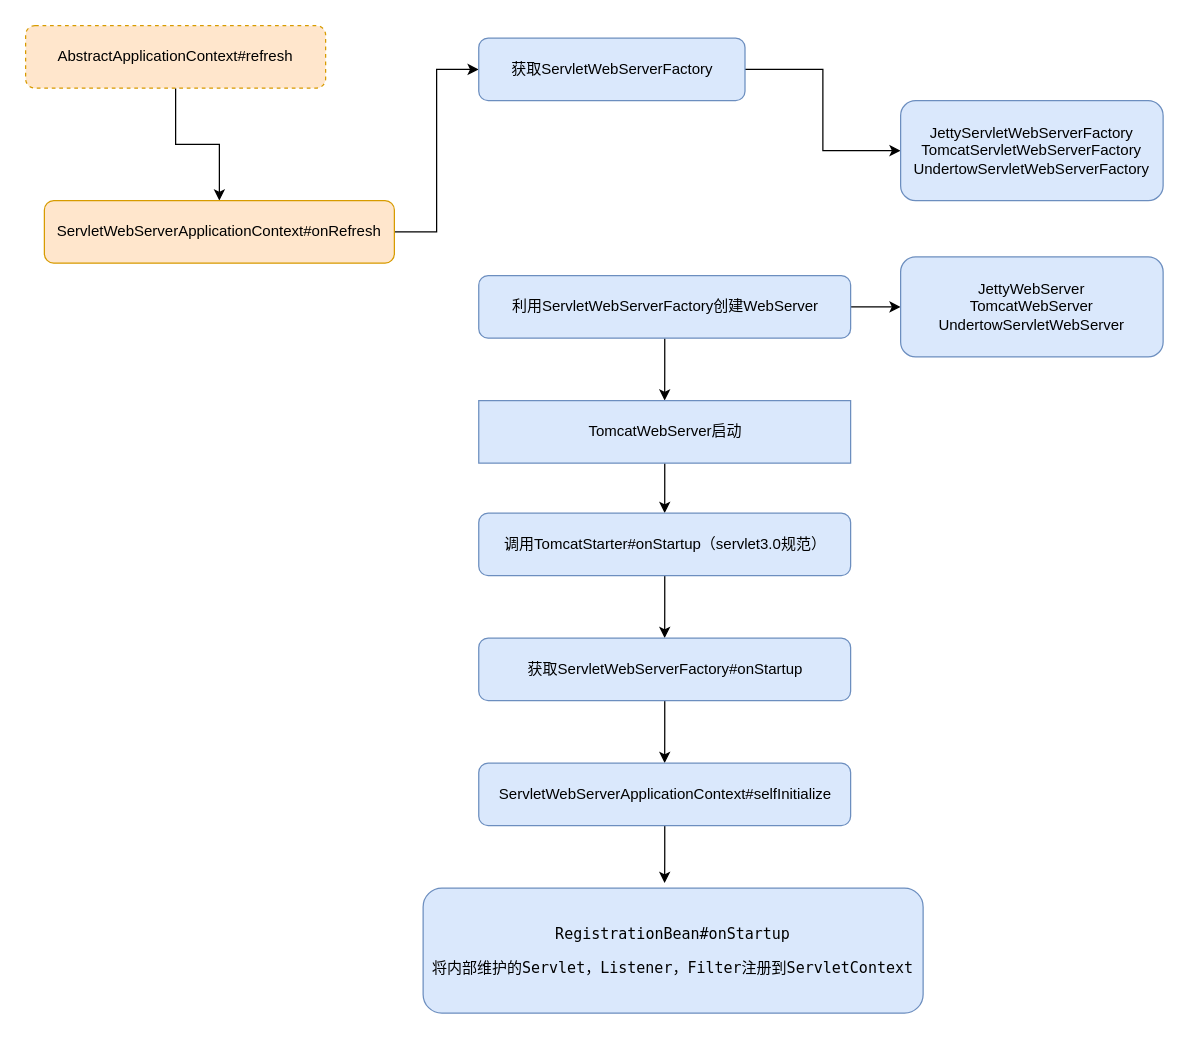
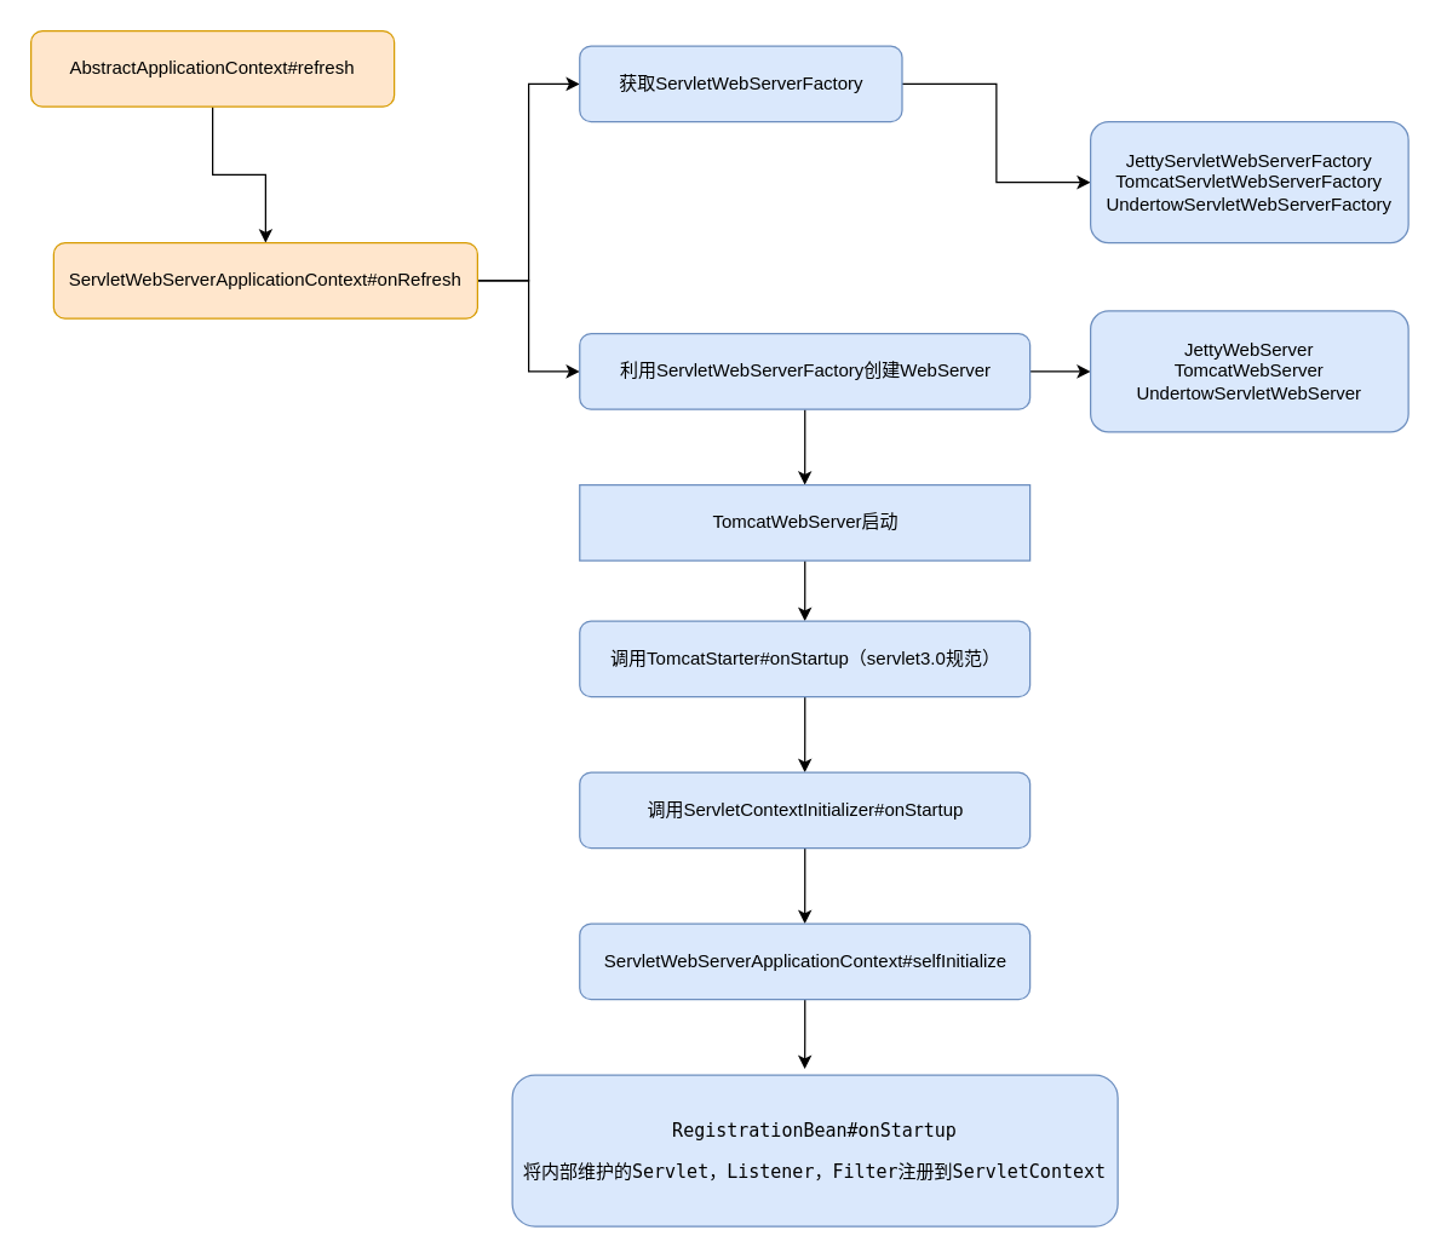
  <mxCell id="0" />
  <mxCell id="1" parent="0" />
  <mxCell id="2" style="edgeStyle=orthogonalEdgeStyle;rounded=0;orthogonalLoop=1;jettySize=auto;html=1;" edge="1" parent="1" source="3" target="6"><mxGeometry relative="1" as="geometry" /></mxCell>
- <mxCell id="3" value="AbstractApplicationContext#refresh" style="rounded=1;whiteSpace=wrap;html=1;fillColor=#ffe6cc;strokeColor=#d79b00;dashed=1;" vertex="1" parent="1"><mxGeometry x="20" y="20" width="240" height="50" as="geometry" /></mxCell>
+ <mxCell id="3" value="AbstractApplicationContext#refresh" style="rounded=1;whiteSpace=wrap;html=1;fillColor=#ffe6cc;strokeColor=#d79b00;" vertex="1" parent="1"><mxGeometry x="20" y="20" width="240" height="50" as="geometry" /></mxCell>
  <mxCell id="4" style="edgeStyle=orthogonalEdgeStyle;rounded=0;orthogonalLoop=1;jettySize=auto;html=1;exitX=1;exitY=0.5;exitDx=0;exitDy=0;entryX=0;entryY=0.5;entryDx=0;entryDy=0;" edge="1" parent="1" source="6" target="8"><mxGeometry relative="1" as="geometry" /></mxCell>
+ <mxCell id="5" style="edgeStyle=orthogonalEdgeStyle;rounded=0;orthogonalLoop=1;jettySize=auto;html=1;exitX=1;exitY=0.5;exitDx=0;exitDy=0;entryX=0;entryY=0.5;entryDx=0;entryDy=0;" edge="1" parent="1" source="6" target="11"><mxGeometry relative="1" as="geometry" /></mxCell>
  <mxCell id="6" value="ServletWebServerApplicationContext#onRefresh" style="rounded=1;whiteSpace=wrap;html=1;fillColor=#ffe6cc;strokeColor=#d79b00;" vertex="1" parent="1"><mxGeometry x="35" y="160" width="280" height="50" as="geometry" /></mxCell>
  <mxCell id="7" style="edgeStyle=orthogonalEdgeStyle;rounded=0;orthogonalLoop=1;jettySize=auto;html=1;exitX=1;exitY=0.5;exitDx=0;exitDy=0;entryX=0;entryY=0.5;entryDx=0;entryDy=0;" edge="1" parent="1" source="8" target="12"><mxGeometry relative="1" as="geometry" /></mxCell>
  <mxCell id="8" value="获取ServletWebServerFactory" style="rounded=1;whiteSpace=wrap;html=1;fillColor=#dae8fc;strokeColor=#6c8ebf;" vertex="1" parent="1"><mxGeometry x="382.5" y="30" width="213" height="50" as="geometry" /></mxCell>
  <mxCell id="9" style="edgeStyle=orthogonalEdgeStyle;rounded=0;orthogonalLoop=1;jettySize=auto;html=1;exitX=1;exitY=0.5;exitDx=0;exitDy=0;entryX=0;entryY=0.5;entryDx=0;entryDy=0;" edge="1" parent="1" source="11" target="13"><mxGeometry relative="1" as="geometry" /></mxCell>
  <mxCell id="10" style="edgeStyle=orthogonalEdgeStyle;rounded=0;orthogonalLoop=1;jettySize=auto;html=1;entryX=0.5;entryY=0;entryDx=0;entryDy=0;" edge="1" parent="1" source="11" target="15"><mxGeometry relative="1" as="geometry" /></mxCell>
  <mxCell id="11" value="利用ServletWebServerFactory创建WebServer" style="rounded=1;whiteSpace=wrap;html=1;fillColor=#dae8fc;strokeColor=#6c8ebf;" vertex="1" parent="1"><mxGeometry x="382.5" y="220" width="297.5" height="50" as="geometry" /></mxCell>
  <mxCell id="12" value="&lt;div&gt;JettyServletWebServerFactory&lt;/div&gt;&lt;div&gt;TomcatServletWebServerFactory&lt;/div&gt;&lt;div&gt;UndertowServletWebServerFactory&lt;/div&gt;" style="rounded=1;whiteSpace=wrap;html=1;fillColor=#dae8fc;strokeColor=#6c8ebf;" vertex="1" parent="1"><mxGeometry x="720" y="80" width="210" height="80" as="geometry" /></mxCell>
  <mxCell id="13" value="&lt;div&gt;JettyWebServer&lt;/div&gt;&lt;div&gt;TomcatWebServer&lt;/div&gt;&lt;div&gt;UndertowServletWebServer&lt;/div&gt;" style="rounded=1;whiteSpace=wrap;html=1;fillColor=#dae8fc;strokeColor=#6c8ebf;" vertex="1" parent="1"><mxGeometry x="720" y="205" width="210" height="80" as="geometry" /></mxCell>
  <mxCell id="14" style="edgeStyle=orthogonalEdgeStyle;rounded=0;orthogonalLoop=1;jettySize=auto;html=1;entryX=0.5;entryY=0;entryDx=0;entryDy=0;" edge="1" parent="1" source="15" target="17"><mxGeometry relative="1" as="geometry" /></mxCell>
  <mxCell id="15" value="TomcatWebServer启动" style="whiteSpace=wrap;html=1;fillColor=#dae8fc;strokeColor=#6c8ebf;rounded=0;" vertex="1" parent="1"><mxGeometry x="382.5" y="320" width="297.5" height="50" as="geometry" /></mxCell>
  <mxCell id="16" style="edgeStyle=orthogonalEdgeStyle;rounded=0;orthogonalLoop=1;jettySize=auto;html=1;entryX=0.5;entryY=0;entryDx=0;entryDy=0;" edge="1" parent="1" source="17" target="19"><mxGeometry relative="1" as="geometry" /></mxCell>
  <mxCell id="17" value="调用TomcatStarter#onStartup（servlet3.0规范）" style="rounded=1;whiteSpace=wrap;html=1;fillColor=#dae8fc;strokeColor=#6c8ebf;" vertex="1" parent="1"><mxGeometry x="382.5" y="410" width="297.5" height="50" as="geometry" /></mxCell>
  <mxCell id="18" style="edgeStyle=orthogonalEdgeStyle;rounded=0;orthogonalLoop=1;jettySize=auto;html=1;entryX=0.5;entryY=0;entryDx=0;entryDy=0;" edge="1" parent="1" source="19" target="21"><mxGeometry relative="1" as="geometry" /></mxCell>
- <mxCell id="19" value="获取ServletWebServerFactory#onStartup" style="rounded=1;whiteSpace=wrap;html=1;fillColor=#dae8fc;strokeColor=#6c8ebf;" vertex="1" parent="1"><mxGeometry x="382.5" y="510" width="297.5" height="50" as="geometry" /></mxCell>
+ <mxCell id="19" value="调用ServletContextInitializer#onStartup" style="rounded=1;whiteSpace=wrap;html=1;fillColor=#dae8fc;strokeColor=#6c8ebf;" vertex="1" parent="1"><mxGeometry x="382.5" y="510" width="297.5" height="50" as="geometry" /></mxCell>
  <mxCell id="20" style="edgeStyle=orthogonalEdgeStyle;rounded=0;orthogonalLoop=1;jettySize=auto;html=1;entryX=0.483;entryY=-0.04;entryDx=0;entryDy=0;entryPerimeter=0;" edge="1" parent="1" source="21" target="22"><mxGeometry relative="1" as="geometry" /></mxCell>
  <mxCell id="21" value="ServletWebServerApplicationContext#selfInitialize" style="rounded=1;whiteSpace=wrap;html=1;fillColor=#dae8fc;strokeColor=#6c8ebf;" vertex="1" parent="1"><mxGeometry x="382.5" y="610" width="297.5" height="50" as="geometry" /></mxCell>
  <mxCell id="22" value="&lt;pre&gt;RegistrationBean#onStartup&lt;br&gt;&lt;/pre&gt;&lt;pre&gt;将内部维护的Servlet，Listener，Filter注册到ServletContext&lt;/pre&gt;" style="rounded=1;whiteSpace=wrap;html=1;fillColor=#dae8fc;strokeColor=#6c8ebf;" vertex="1" parent="1"><mxGeometry x="338" y="710" width="400" height="100" as="geometry" /></mxCell>
